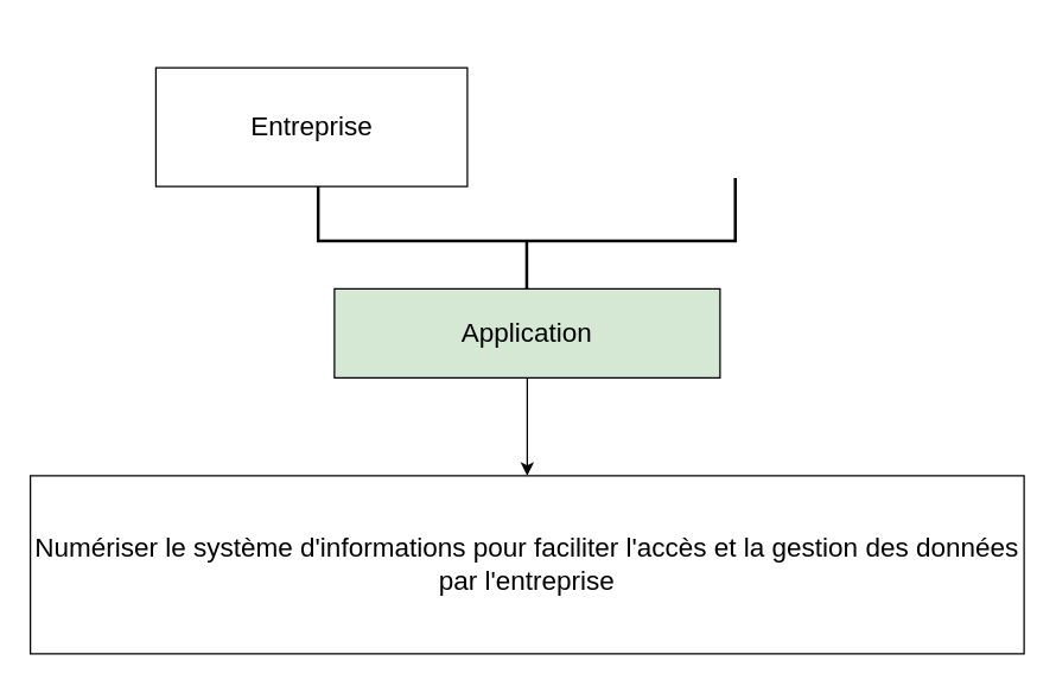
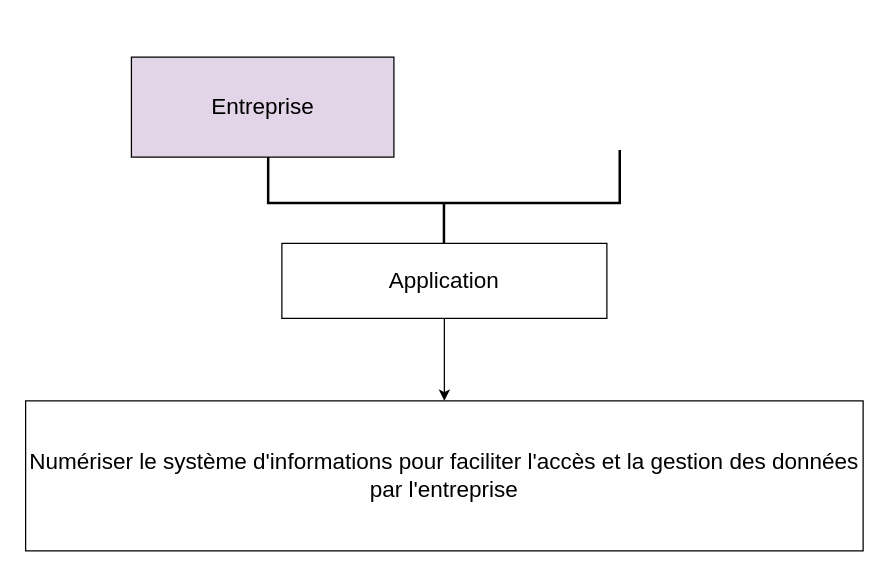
  <mxCell id="0" />
  <mxCell id="1" parent="0" />
  <mxCell id="2" value="" style="strokeWidth=2;html=1;shape=mxgraph.flowchart.annotation_2;align=left;labelPosition=right;pointerEvents=1;rotation=-90;" vertex="1" parent="1"><mxGeometry x="312.33" y="20.98" width="84.67" height="281.25" as="geometry" /></mxCell>
- <mxCell id="3" value="&lt;font style=&quot;font-size: 18px&quot;&gt;Entreprise&lt;/font&gt;" style="rounded=0;whiteSpace=wrap;html=1;" vertex="1" parent="1"><mxGeometry x="104.63" y="45" width="210" height="80" as="geometry" /></mxCell>
- <mxCell id="4" value="&lt;font style=&quot;font-size: 18px&quot;&gt;Application&lt;/font&gt;" style="rounded=0;whiteSpace=wrap;html=1;fillColor=#d5e8d4;" vertex="1" parent="1"><mxGeometry x="225" y="194" width="260" height="60" as="geometry" /></mxCell>
+ <mxCell id="3" value="&lt;font style=&quot;font-size: 18px&quot;&gt;Entreprise&lt;/font&gt;" style="rounded=0;whiteSpace=wrap;html=1;fillColor=#e1d5e7;" vertex="1" parent="1"><mxGeometry x="104.63" y="45" width="210" height="80" as="geometry" /></mxCell>
+ <mxCell id="4" value="&lt;font style=&quot;font-size: 18px&quot;&gt;Application&lt;/font&gt;" style="rounded=0;whiteSpace=wrap;html=1;" vertex="1" parent="1"><mxGeometry x="225" y="194" width="260" height="60" as="geometry" /></mxCell>
  <mxCell id="5" value="&lt;font style=&quot;font-size: 18px&quot;&gt;Numériser le système d'informations pour faciliter l'accès et la gestion des données par l'entreprise&lt;/font&gt;" style="rounded=0;whiteSpace=wrap;html=1;" vertex="1" parent="1"><mxGeometry x="20" y="320" width="670" height="120" as="geometry" /></mxCell>
  <mxCell id="6" value="" style="endArrow=classic;html=1;rounded=0;edgeStyle=orthogonalEdgeStyle;exitX=0.5;exitY=1;exitDx=0;exitDy=0;entryX=0.5;entryY=0;entryDx=0;entryDy=0;" edge="1" parent="1" source="4" target="5"><mxGeometry width="50" height="50" relative="1" as="geometry"><mxPoint x="354" y="270" as="sourcePoint" /><mxPoint x="354" y="350" as="targetPoint" /></mxGeometry></mxCell>
